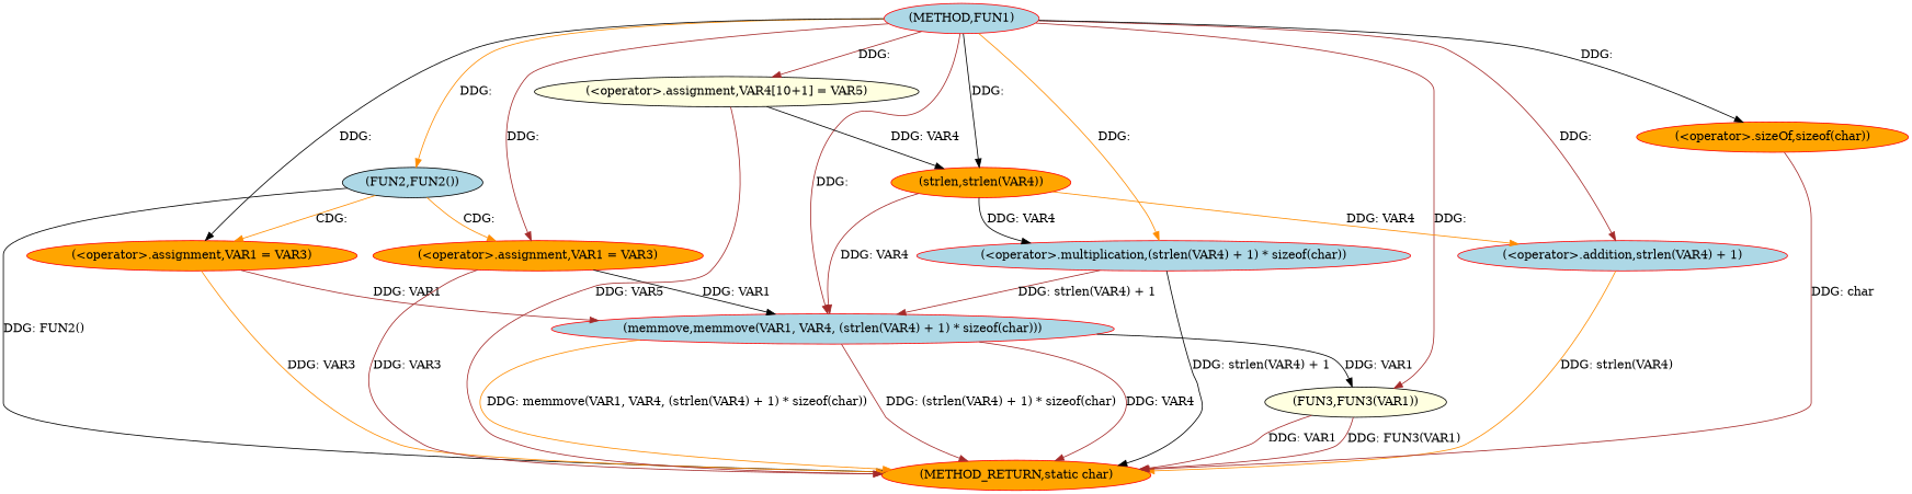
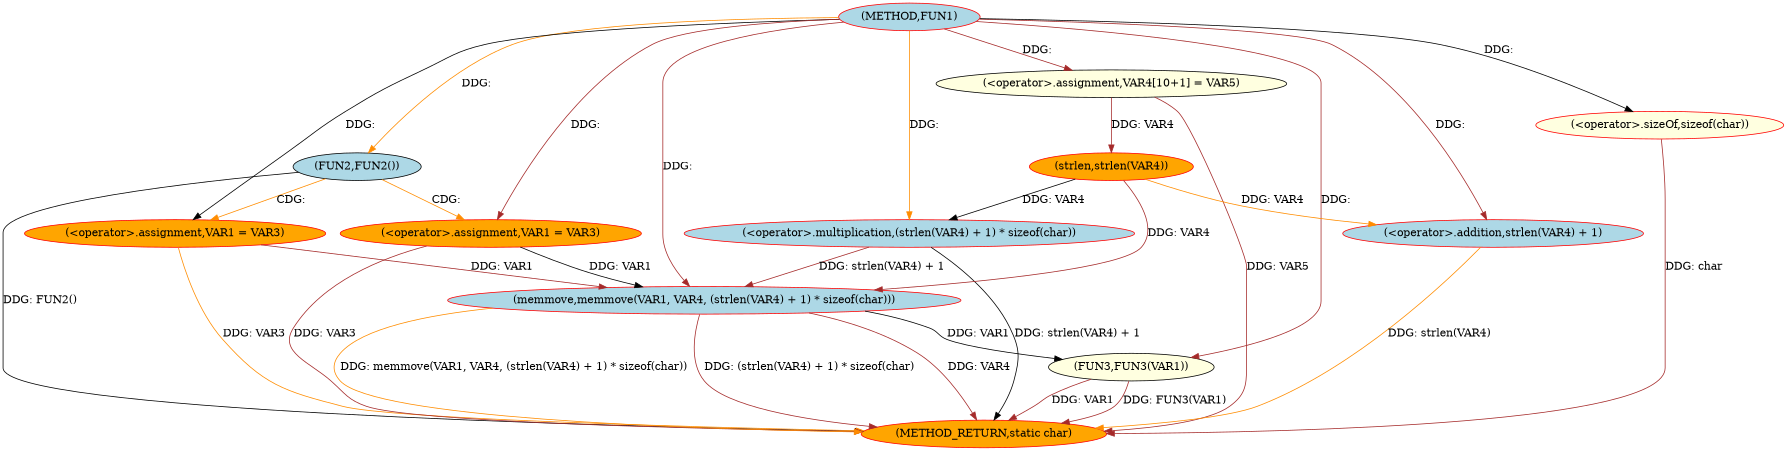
  digraph {
    fontname="DejaVu Serif"
    node [color=red fillcolor=lightblue fontname="DejaVu Serif" style=filled]
    edge [color=brown fontname="DejaVu Serif"]
    n1 [label="(METHOD,FUN1)"]
    n2 [color=black label="(FUN2,FUN2())"]
    n3 [fillcolor=orange label="(<operator>.assignment,VAR1 = VAR3)"]
    n4 [fillcolor=orange label="(<operator>.assignment,VAR1 = VAR3)"]
    n5 [color=black fillcolor=lightyellow label="(<operator>.assignment,VAR4[10+1] = VAR5)"]
    n6 [label="(memmove,memmove(VAR1, VAR4, (strlen(VAR4) + 1) * sizeof(char)))"]
    n7 [label="(<operator>.multiplication,(strlen(VAR4) + 1) * sizeof(char))"]
    n8 [label="(<operator>.addition,strlen(VAR4) + 1)"]
    n9 [fillcolor=orange label="(strlen,strlen(VAR4))"]
-   n10 [fillcolor=orange label="(<operator>.sizeOf,sizeof(char))"]
+   n10 [fillcolor=lightyellow label="(<operator>.sizeOf,sizeof(char))"]
    n11 [color=black fillcolor=lightyellow label="(FUN3,FUN3(VAR1))"]
    n12 [fillcolor=orange label="(METHOD_RETURN,static char)"]
    n1 -> n2 [color=darkorange label="DDG: "]
    n1 -> n3 [color=black label="DDG: "]
    n1 -> n4 [label="DDG: "]
    n1 -> n5 [label="DDG: "]
    n1 -> n6 [label="DDG: "]
    n1 -> n7 [color=darkorange label="DDG: "]
    n1 -> n8 [label="DDG: "]
-   n1 -> n9 [color=black label="DDG: "]
    n1 -> n10 [color=black label="DDG: "]
    n1 -> n11 [label="DDG: "]
    n2 -> n3 [color=darkorange label="CDG: "]
    n2 -> n4 [color=darkorange label="CDG: "]
    n2 -> n12 [color=black label="DDG: FUN2()"]
    n3 -> n6 [label="DDG: VAR1"]
    n3 -> n12 [color=darkorange label="DDG: VAR3"]
    n4 -> n6 [color=black label="DDG: VAR1"]
    n4 -> n12 [label="DDG: VAR3"]
-   n5 -> n9 [color=black label="DDG: VAR4"]
+   n5 -> n9 [label="DDG: VAR4"]
    n5 -> n12 [label="DDG: VAR5"]
    n6 -> n11 [color=black label="DDG: VAR1"]
    n6 -> n12 [label="DDG: VAR4"]
    n6 -> n12 [color=darkorange label="DDG: memmove(VAR1, VAR4, (strlen(VAR4) + 1) * sizeof(char))"]
    n6 -> n12 [label="DDG: (strlen(VAR4) + 1) * sizeof(char)"]
    n7 -> n6 [label="DDG: strlen(VAR4) + 1"]
    n7 -> n12 [color=black label="DDG: strlen(VAR4) + 1"]
    n8 -> n12 [color=darkorange label="DDG: strlen(VAR4)"]
    n9 -> n6 [label="DDG: VAR4"]
    n9 -> n7 [color=black label="DDG: VAR4"]
    n9 -> n8 [color=darkorange label="DDG: VAR4"]
    n10 -> n12 [label="DDG: char"]
    n11 -> n12 [label="DDG: VAR1"]
    n11 -> n12 [label="DDG: FUN3(VAR1)"]
  }
